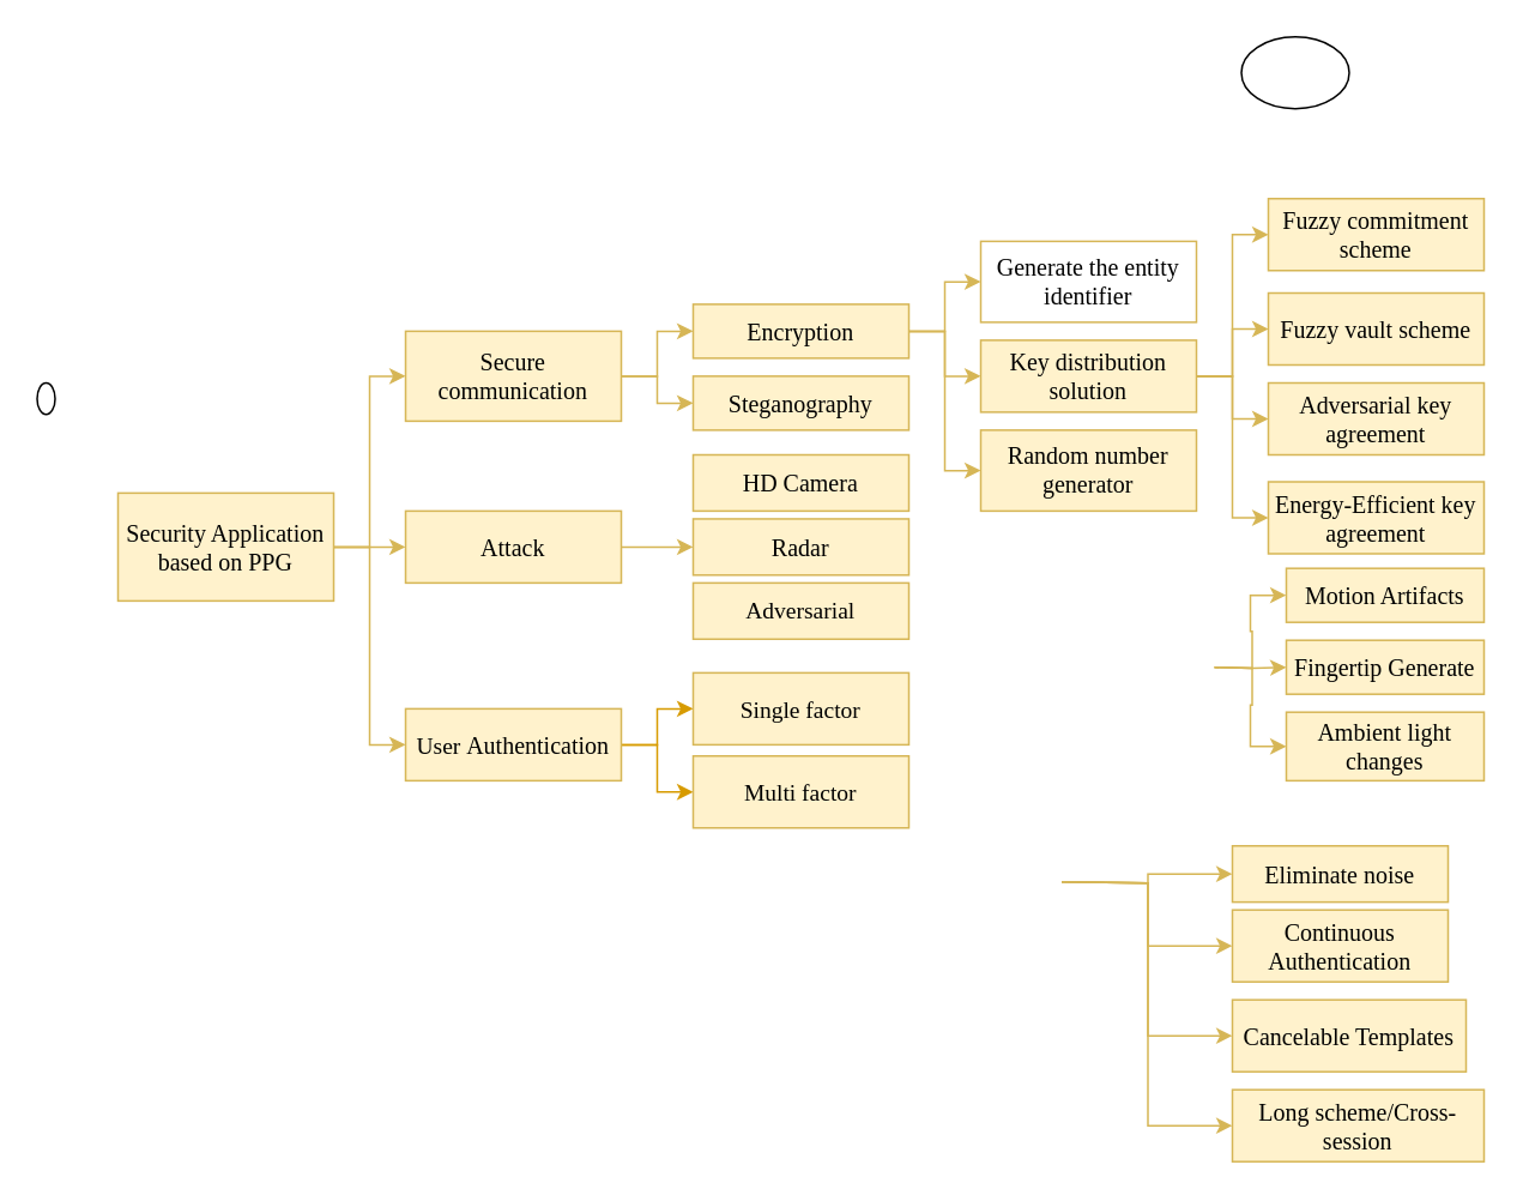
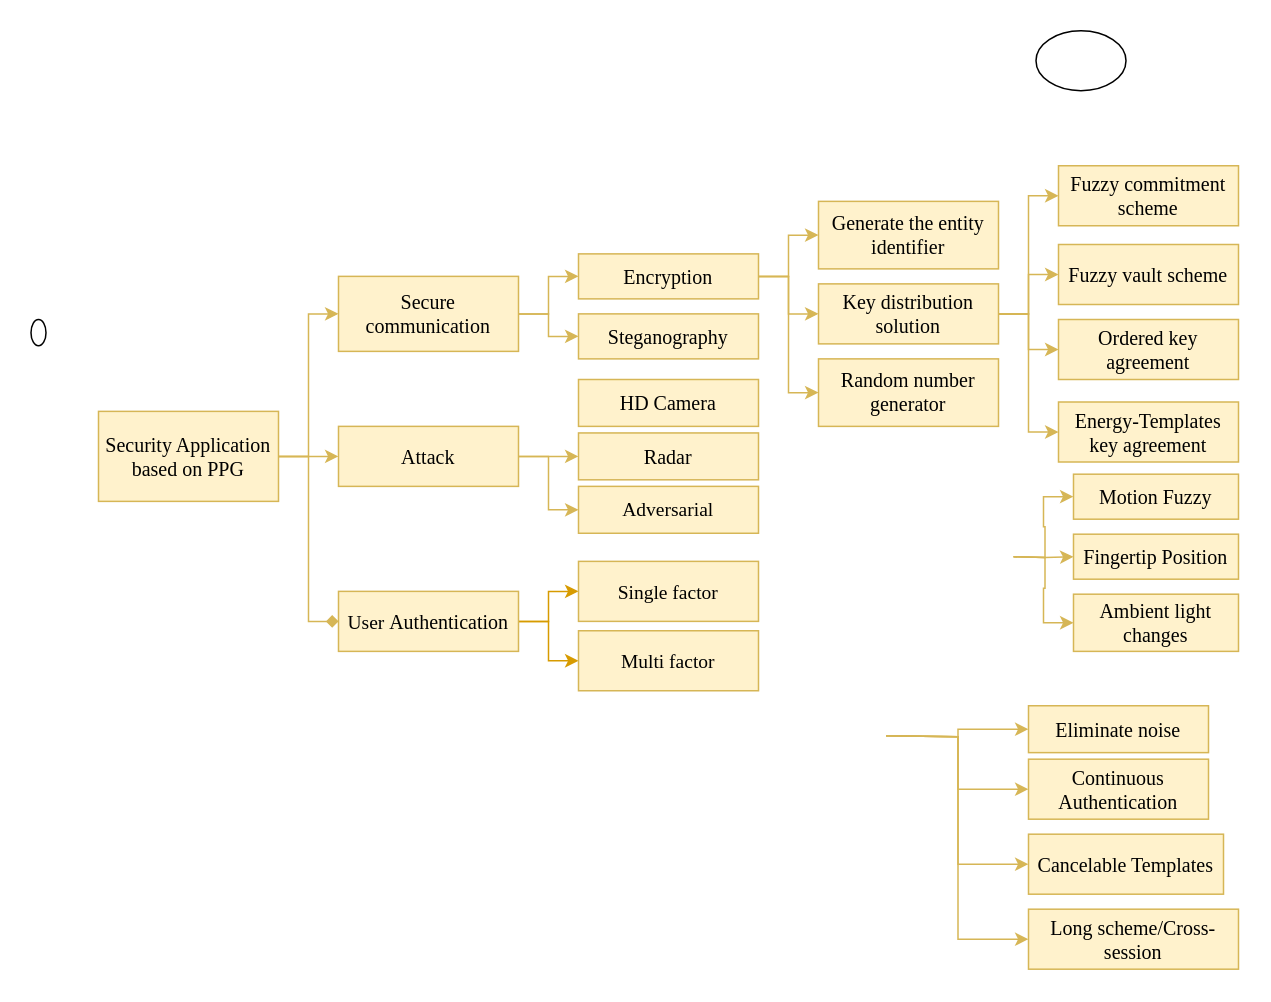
  <mxCell id="0" />
  <mxCell id="1" parent="0" />
  <mxCell id="2" style="edgeStyle=orthogonalEdgeStyle;rounded=0;orthogonalLoop=1;jettySize=auto;html=1;entryX=0;entryY=0.5;entryDx=0;entryDy=0;fillColor=#fff2cc;strokeColor=#d6b656;" parent="1" source="5" target="12" edge="1"><mxGeometry relative="1" as="geometry" /></mxCell>
  <mxCell id="3" style="edgeStyle=orthogonalEdgeStyle;rounded=0;orthogonalLoop=1;jettySize=auto;html=1;entryX=0;entryY=0.5;entryDx=0;entryDy=0;fillColor=#fff2cc;strokeColor=#d6b656;" parent="1" source="5" target="15" edge="1"><mxGeometry relative="1" as="geometry" /></mxCell>
- <mxCell id="4" style="edgeStyle=orthogonalEdgeStyle;rounded=0;orthogonalLoop=1;jettySize=auto;html=1;fillColor=#fff2cc;strokeColor=#d6b656;entryX=0;entryY=0.5;entryDx=0;entryDy=0;" parent="1" source="5" target="49" edge="1"><mxGeometry relative="1" as="geometry"><mxPoint x="185" y="430" as="targetPoint" /></mxGeometry></mxCell>
+ <mxCell id="4" style="edgeStyle=orthogonalEdgeStyle;rounded=0;orthogonalLoop=1;jettySize=auto;html=1;fillColor=#fff2cc;strokeColor=#d6b656;entryX=0;entryY=0.5;entryDx=0;entryDy=0;endArrow=diamond;" parent="1" source="5" target="49" edge="1"><mxGeometry relative="1" as="geometry"><mxPoint x="185" y="430" as="targetPoint" /></mxGeometry></mxCell>
  <mxCell id="5" value="&lt;span style=&quot;font-size: 10pt&quot;&gt;&lt;font face=&quot;Times New Roman&quot;&gt;Security Application based on PPG&lt;/font&gt;&lt;/span&gt;" style="rounded=0;whiteSpace=wrap;html=1;fillColor=#fff2cc;strokeColor=#d6b656;" parent="1" vertex="1"><mxGeometry x="65" y="273.75" width="120" height="60" as="geometry" /></mxCell>
  <mxCell id="6" style="edgeStyle=orthogonalEdgeStyle;rounded=0;orthogonalLoop=1;jettySize=auto;html=1;entryX=0;entryY=0.5;entryDx=0;entryDy=0;fillColor=#fff2cc;strokeColor=#d6b656;" parent="1" target="34" edge="1"><mxGeometry relative="1" as="geometry"><mxPoint x="590" y="490.05" as="sourcePoint" /></mxGeometry></mxCell>
  <mxCell id="7" style="edgeStyle=orthogonalEdgeStyle;rounded=0;orthogonalLoop=1;jettySize=auto;html=1;entryX=0;entryY=0.5;entryDx=0;entryDy=0;fillColor=#fff2cc;strokeColor=#d6b656;" parent="1" target="41" edge="1"><mxGeometry relative="1" as="geometry"><mxPoint x="590" y="490.05" as="sourcePoint" /></mxGeometry></mxCell>
  <mxCell id="8" style="edgeStyle=orthogonalEdgeStyle;rounded=0;orthogonalLoop=1;jettySize=auto;html=1;entryX=0;entryY=0.5;entryDx=0;entryDy=0;fillColor=#fff2cc;strokeColor=#d6b656;" parent="1" target="42" edge="1"><mxGeometry relative="1" as="geometry"><mxPoint x="590" y="490.05" as="sourcePoint" /></mxGeometry></mxCell>
  <mxCell id="9" style="edgeStyle=orthogonalEdgeStyle;rounded=0;orthogonalLoop=1;jettySize=auto;html=1;entryX=0;entryY=0.5;entryDx=0;entryDy=0;fillColor=#fff2cc;strokeColor=#d6b656;" parent="1" target="43" edge="1"><mxGeometry relative="1" as="geometry"><mxPoint x="590" y="490.05" as="sourcePoint" /></mxGeometry></mxCell>
  <mxCell id="10" style="edgeStyle=orthogonalEdgeStyle;rounded=0;orthogonalLoop=1;jettySize=auto;html=1;entryX=0;entryY=0.5;entryDx=0;entryDy=0;fillColor=#fff2cc;strokeColor=#d6b656;" parent="1" source="12" target="19" edge="1"><mxGeometry relative="1" as="geometry" /></mxCell>
  <mxCell id="11" style="edgeStyle=orthogonalEdgeStyle;rounded=0;orthogonalLoop=1;jettySize=auto;html=1;entryX=0;entryY=0.5;entryDx=0;entryDy=0;fillColor=#fff2cc;strokeColor=#d6b656;" parent="1" source="12" target="20" edge="1"><mxGeometry relative="1" as="geometry" /></mxCell>
  <mxCell id="12" value="&lt;span style=&quot;font-size: 10pt&quot;&gt;&lt;font face=&quot;Times New Roman&quot;&gt;Secure communication&lt;/font&gt;&lt;/span&gt;" style="rounded=0;whiteSpace=wrap;html=1;fillColor=#fff2cc;strokeColor=#d6b656;" parent="1" vertex="1"><mxGeometry x="225" y="183.75" width="120" height="50" as="geometry" /></mxCell>
  <mxCell id="13" style="edgeStyle=orthogonalEdgeStyle;rounded=0;orthogonalLoop=1;jettySize=auto;html=1;entryX=0;entryY=0.5;entryDx=0;entryDy=0;fillColor=#fff2cc;strokeColor=#d6b656;" parent="1" source="15" target="32" edge="1"><mxGeometry relative="1" as="geometry" /></mxCell>
+ <mxCell id="14" style="edgeStyle=orthogonalEdgeStyle;rounded=0;orthogonalLoop=1;jettySize=auto;html=1;entryX=0;entryY=0.5;entryDx=0;entryDy=0;fillColor=#fff2cc;strokeColor=#d6b656;" parent="1" source="15" target="33" edge="1"><mxGeometry relative="1" as="geometry" /></mxCell>
  <mxCell id="15" value="&lt;span style=&quot;font-family: &amp;#34;noto_regular&amp;#34; ; font-size: 10pt&quot;&gt;Attack&lt;/span&gt;" style="rounded=0;whiteSpace=wrap;html=1;fillColor=#fff2cc;strokeColor=#d6b656;" parent="1" vertex="1"><mxGeometry x="225" y="283.75" width="120" height="40" as="geometry" /></mxCell>
  <mxCell id="16" style="edgeStyle=orthogonalEdgeStyle;rounded=0;orthogonalLoop=1;jettySize=auto;html=1;entryX=0;entryY=0.5;entryDx=0;entryDy=0;fillColor=#fff2cc;strokeColor=#d6b656;" parent="1" source="19" target="21" edge="1"><mxGeometry relative="1" as="geometry" /></mxCell>
  <mxCell id="17" style="edgeStyle=orthogonalEdgeStyle;rounded=0;orthogonalLoop=1;jettySize=auto;html=1;entryX=0;entryY=0.5;entryDx=0;entryDy=0;fillColor=#fff2cc;strokeColor=#d6b656;" parent="1" source="19" target="26" edge="1"><mxGeometry relative="1" as="geometry" /></mxCell>
  <mxCell id="18" style="edgeStyle=orthogonalEdgeStyle;rounded=0;orthogonalLoop=1;jettySize=auto;html=1;entryX=0;entryY=0.5;entryDx=0;entryDy=0;fillColor=#fff2cc;strokeColor=#d6b656;" parent="1" source="19" target="46" edge="1"><mxGeometry relative="1" as="geometry" /></mxCell>
  <mxCell id="19" value="&lt;span style=&quot;font-family: &amp;#34;noto_regular&amp;#34; ; font-size: 10pt&quot;&gt;Encryption&lt;/span&gt;" style="rounded=0;whiteSpace=wrap;html=1;fillColor=#fff2cc;strokeColor=#d6b656;" parent="1" vertex="1"><mxGeometry x="385" y="168.75" width="120" height="30" as="geometry" /></mxCell>
  <mxCell id="20" value="&lt;span style=&quot;font-family: &amp;#34;noto_regular&amp;#34; ; font-size: 10pt&quot;&gt;Steganography&lt;/span&gt;" style="rounded=0;whiteSpace=wrap;html=1;fillColor=#fff2cc;strokeColor=#d6b656;" parent="1" vertex="1"><mxGeometry x="385" y="208.75" width="120" height="30" as="geometry" /></mxCell>
- <mxCell id="21" value="&lt;span style=&quot;font-family: &amp;#34;noto_regular&amp;#34; ; font-size: 10pt&quot;&gt;Generate the entity identifier&lt;/span&gt;" style="rounded=0;whiteSpace=wrap;html=1;fillColor=#ffffff;strokeColor=#d6b656;" parent="1" vertex="1"><mxGeometry x="545" y="133.75" width="120" height="45" as="geometry" /></mxCell>
+ <mxCell id="21" value="&lt;span style=&quot;font-family: &amp;#34;noto_regular&amp;#34; ; font-size: 10pt&quot;&gt;Generate the entity identifier&lt;/span&gt;" style="rounded=0;whiteSpace=wrap;html=1;fillColor=#fff2cc;strokeColor=#d6b656;" parent="1" vertex="1"><mxGeometry x="545" y="133.75" width="120" height="45" as="geometry" /></mxCell>
  <mxCell id="22" style="edgeStyle=orthogonalEdgeStyle;rounded=0;orthogonalLoop=1;jettySize=auto;html=1;entryX=0;entryY=0.5;entryDx=0;entryDy=0;fillColor=#fff2cc;strokeColor=#d6b656;" parent="1" source="26" target="27" edge="1"><mxGeometry relative="1" as="geometry" /></mxCell>
  <mxCell id="23" style="edgeStyle=orthogonalEdgeStyle;rounded=0;orthogonalLoop=1;jettySize=auto;html=1;fillColor=#fff2cc;strokeColor=#d6b656;" parent="1" source="26" target="28" edge="1"><mxGeometry relative="1" as="geometry" /></mxCell>
  <mxCell id="24" style="edgeStyle=orthogonalEdgeStyle;rounded=0;orthogonalLoop=1;jettySize=auto;html=1;entryX=0;entryY=0.5;entryDx=0;entryDy=0;fillColor=#fff2cc;strokeColor=#d6b656;" parent="1" source="26" target="29" edge="1"><mxGeometry relative="1" as="geometry" /></mxCell>
  <mxCell id="25" style="edgeStyle=orthogonalEdgeStyle;rounded=0;orthogonalLoop=1;jettySize=auto;html=1;entryX=0;entryY=0.5;entryDx=0;entryDy=0;fillColor=#fff2cc;strokeColor=#d6b656;" parent="1" source="26" target="30" edge="1"><mxGeometry relative="1" as="geometry" /></mxCell>
  <mxCell id="26" value="&lt;span style=&quot;font-family: &amp;#34;noto_regular&amp;#34; ; font-size: 10pt&quot;&gt;Key distribution solution&lt;/span&gt;" style="rounded=0;whiteSpace=wrap;html=1;fillColor=#fff2cc;strokeColor=#d6b656;" parent="1" vertex="1"><mxGeometry x="545" y="188.75" width="120" height="40" as="geometry" /></mxCell>
  <mxCell id="27" value="&lt;span style=&quot;font-size: 10pt&quot;&gt;&lt;font face=&quot;Times New Roman&quot;&gt;Fuzzy commitment scheme&lt;/font&gt;&lt;/span&gt;" style="rounded=0;whiteSpace=wrap;html=1;fillColor=#fff2cc;strokeColor=#d6b656;" parent="1" vertex="1"><mxGeometry x="705" y="110" width="120" height="40" as="geometry" /></mxCell>
  <mxCell id="28" value="&lt;span style=&quot;font-family: &amp;#34;noto_regular&amp;#34; ; font-size: 10pt&quot;&gt;Fuzzy vault scheme&lt;/span&gt;" style="rounded=0;whiteSpace=wrap;html=1;fillColor=#fff2cc;strokeColor=#d6b656;" parent="1" vertex="1"><mxGeometry x="705" y="162.5" width="120" height="40" as="geometry" /></mxCell>
- <mxCell id="29" value="&lt;span style=&quot;font-size: 10pt&quot;&gt;&lt;font face=&quot;Times New Roman&quot;&gt;Adversarial key agreement&lt;/font&gt;&lt;/span&gt;" style="rounded=0;whiteSpace=wrap;html=1;fillColor=#fff2cc;strokeColor=#d6b656;" parent="1" vertex="1"><mxGeometry x="705" y="212.5" width="120" height="40" as="geometry" /></mxCell>
- <mxCell id="30" value="&lt;span style=&quot;font-family: &amp;#34;noto_regular&amp;#34; ; font-size: 10pt&quot;&gt;Energy-Efficient key agreement&lt;/span&gt;" style="rounded=0;whiteSpace=wrap;html=1;fillColor=#fff2cc;strokeColor=#d6b656;" parent="1" vertex="1"><mxGeometry x="705" y="267.5" width="120" height="40" as="geometry" /></mxCell>
+ <mxCell id="29" value="&lt;span style=&quot;font-size: 10pt&quot;&gt;&lt;font face=&quot;Times New Roman&quot;&gt;Ordered key agreement&lt;/font&gt;&lt;/span&gt;" style="rounded=0;whiteSpace=wrap;html=1;fillColor=#fff2cc;strokeColor=#d6b656;" parent="1" vertex="1"><mxGeometry x="705" y="212.5" width="120" height="40" as="geometry" /></mxCell>
+ <mxCell id="30" value="&lt;span style=&quot;font-family: &amp;#34;noto_regular&amp;#34; ; font-size: 10pt&quot;&gt;Energy-Templates key agreement&lt;/span&gt;" style="rounded=0;whiteSpace=wrap;html=1;fillColor=#fff2cc;strokeColor=#d6b656;" parent="1" vertex="1"><mxGeometry x="705" y="267.5" width="120" height="40" as="geometry" /></mxCell>
  <mxCell id="31" value="&lt;span style=&quot;font-family: &amp;#34;noto_regular&amp;#34; ; font-size: 10pt&quot;&gt;HD Camera&lt;/span&gt;" style="rounded=0;whiteSpace=wrap;html=1;fillColor=#fff2cc;strokeColor=#d6b656;" parent="1" vertex="1"><mxGeometry x="385" y="252.5" width="120" height="31.25" as="geometry" /></mxCell>
  <mxCell id="32" value="&lt;span style=&quot;font-family: &amp;#34;noto_regular&amp;#34; ; font-size: 10pt&quot;&gt;Radar&lt;/span&gt;" style="rounded=0;whiteSpace=wrap;html=1;fillColor=#fff2cc;strokeColor=#d6b656;" parent="1" vertex="1"><mxGeometry x="385" y="288.13" width="120" height="31.25" as="geometry" /></mxCell>
  <mxCell id="33" value="&lt;span style=&quot;font-family: &amp;#34;times new roman&amp;#34; ; font-size: 13px ; text-align: left&quot;&gt;Adversarial &lt;/span&gt;" style="rounded=0;whiteSpace=wrap;html=1;fillColor=#fff2cc;strokeColor=#d6b656;" parent="1" vertex="1"><mxGeometry x="385" y="323.75" width="120" height="31.25" as="geometry" /></mxCell>
  <mxCell id="34" value="&lt;span style=&quot;font-family: &amp;#34;noto_regular&amp;#34; ; font-size: 10pt&quot;&gt;Eliminate noise&lt;/span&gt;" style="rounded=0;whiteSpace=wrap;html=1;fillColor=#fff2cc;strokeColor=#d6b656;" parent="1" vertex="1"><mxGeometry x="685" y="470" width="120" height="31.25" as="geometry" /></mxCell>
  <mxCell id="35" style="edgeStyle=orthogonalEdgeStyle;rounded=0;orthogonalLoop=1;jettySize=auto;html=1;entryX=0;entryY=0.5;entryDx=0;entryDy=0;fillColor=#fff2cc;strokeColor=#d6b656;" parent="1" target="38" edge="1"><mxGeometry relative="1" as="geometry"><mxPoint x="675" y="370.7" as="sourcePoint" /></mxGeometry></mxCell>
  <mxCell id="36" style="edgeStyle=orthogonalEdgeStyle;rounded=0;orthogonalLoop=1;jettySize=auto;html=1;entryX=0;entryY=0.5;entryDx=0;entryDy=0;fillColor=#fff2cc;strokeColor=#d6b656;" parent="1" target="39" edge="1"><mxGeometry relative="1" as="geometry"><mxPoint x="675" y="370.7" as="sourcePoint" /></mxGeometry></mxCell>
  <mxCell id="37" style="edgeStyle=orthogonalEdgeStyle;rounded=0;orthogonalLoop=1;jettySize=auto;html=1;entryX=0;entryY=0.5;entryDx=0;entryDy=0;fillColor=#fff2cc;strokeColor=#d6b656;" parent="1" target="40" edge="1"><mxGeometry relative="1" as="geometry"><mxPoint x="675" y="370.7" as="sourcePoint" /></mxGeometry></mxCell>
- <mxCell id="38" value="&lt;font face=&quot;noto_regular&quot;&gt;&lt;span style=&quot;font-size: 13.333px&quot;&gt;Motion Artifacts&lt;/span&gt;&lt;/font&gt;" style="rounded=0;whiteSpace=wrap;html=1;fillColor=#fff2cc;strokeColor=#d6b656;" parent="1" vertex="1"><mxGeometry x="715" y="315.63" width="110" height="30" as="geometry" /></mxCell>
- <mxCell id="39" value="&lt;font face=&quot;noto_regular&quot;&gt;&lt;span style=&quot;font-size: 13.333px&quot;&gt;Fingertip Generate&lt;/span&gt;&lt;/font&gt;" style="rounded=0;whiteSpace=wrap;html=1;fillColor=#fff2cc;strokeColor=#d6b656;" parent="1" vertex="1"><mxGeometry x="715" y="355.63" width="110" height="30" as="geometry" /></mxCell>
+ <mxCell id="38" value="&lt;font face=&quot;noto_regular&quot;&gt;&lt;span style=&quot;font-size: 13.333px&quot;&gt;Motion Fuzzy&lt;/span&gt;&lt;/font&gt;" style="rounded=0;whiteSpace=wrap;html=1;fillColor=#fff2cc;strokeColor=#d6b656;" parent="1" vertex="1"><mxGeometry x="715" y="315.63" width="110" height="30" as="geometry" /></mxCell>
+ <mxCell id="39" value="&lt;font face=&quot;noto_regular&quot;&gt;&lt;span style=&quot;font-size: 13.333px&quot;&gt;Fingertip Position&lt;/span&gt;&lt;/font&gt;" style="rounded=0;whiteSpace=wrap;html=1;fillColor=#fff2cc;strokeColor=#d6b656;" parent="1" vertex="1"><mxGeometry x="715" y="355.63" width="110" height="30" as="geometry" /></mxCell>
  <mxCell id="40" value="&lt;font face=&quot;noto_regular&quot;&gt;&lt;span style=&quot;font-size: 13.333px&quot;&gt;Ambient light changes&lt;/span&gt;&lt;/font&gt;" style="rounded=0;whiteSpace=wrap;html=1;fillColor=#fff2cc;strokeColor=#d6b656;" parent="1" vertex="1"><mxGeometry x="715" y="395.63" width="110" height="38.12" as="geometry" /></mxCell>
  <mxCell id="41" value="&lt;span style=&quot;font-family: &amp;#34;noto_regular&amp;#34; ; font-size: 10pt&quot;&gt;Continuous Authentication&lt;/span&gt;" style="rounded=0;whiteSpace=wrap;html=1;fillColor=#fff2cc;strokeColor=#d6b656;" parent="1" vertex="1"><mxGeometry x="685" y="505.63" width="120" height="40" as="geometry" /></mxCell>
  <mxCell id="42" value="&lt;span style=&quot;font-family: &amp;#34;noto_regular&amp;#34; ; font-size: 10pt&quot;&gt;Cancelable Templates&lt;/span&gt;" style="rounded=0;whiteSpace=wrap;html=1;fillColor=#fff2cc;strokeColor=#d6b656;" parent="1" vertex="1"><mxGeometry x="685" y="555.63" width="130" height="40" as="geometry" /></mxCell>
  <mxCell id="43" value="&lt;p&gt;&lt;span style=&quot;font-family: &amp;#34;noto_regular&amp;#34; ; font-size: 10pt&quot;&gt;Long scheme/&lt;/span&gt;&lt;span style=&quot;font-family: &amp;#34;noto_regular&amp;#34; ; font-size: 10pt&quot;&gt;Cross-session&lt;/span&gt;&lt;/p&gt;" style="rounded=0;whiteSpace=wrap;html=1;fillColor=#fff2cc;strokeColor=#d6b656;" parent="1" vertex="1"><mxGeometry x="685" y="605.63" width="140" height="40" as="geometry" /></mxCell>
  <mxCell id="44" value="" style="ellipse;whiteSpace=wrap;html=1;" parent="1" vertex="1"><mxGeometry x="690" width="60" height="40" as="geometry" y="20" /></mxCell>
  <mxCell id="45" value="" style="ellipse;whiteSpace=wrap;html=1;" parent="1" vertex="1"><mxGeometry y="212.5" width="10" height="17.5" as="geometry" x="20" /></mxCell>
  <mxCell id="46" value="&lt;font face=&quot;noto_regular&quot;&gt;&lt;span style=&quot;font-size: 13.333px&quot;&gt;Random number generator&lt;/span&gt;&lt;/font&gt;" style="rounded=0;whiteSpace=wrap;html=1;fillColor=#fff2cc;strokeColor=#d6b656;" parent="1" vertex="1"><mxGeometry x="545" y="238.75" width="120" height="45" as="geometry" /></mxCell>
  <mxCell id="47" style="edgeStyle=orthogonalEdgeStyle;rounded=0;orthogonalLoop=1;jettySize=auto;html=1;entryX=0;entryY=0.5;entryDx=0;entryDy=0;fillColor=#ffe6cc;strokeColor=#d79b00;" edge="1" parent="1" source="49" target="50"><mxGeometry relative="1" as="geometry" /></mxCell>
  <mxCell id="48" style="edgeStyle=orthogonalEdgeStyle;rounded=0;orthogonalLoop=1;jettySize=auto;html=1;entryX=0;entryY=0.5;entryDx=0;entryDy=0;fillColor=#ffe6cc;strokeColor=#d79b00;" edge="1" parent="1" source="49" target="51"><mxGeometry relative="1" as="geometry" /></mxCell>
  <mxCell id="49" value="&lt;font face=&quot;Times New Roman&quot;&gt;User&amp;nbsp;&lt;span style=&quot;font-size: 10pt&quot;&gt;Authentication&lt;/span&gt;&lt;/font&gt;" style="rounded=0;whiteSpace=wrap;html=1;fontSize=13;fillColor=#fff2cc;strokeColor=#d6b656;" vertex="1" parent="1"><mxGeometry x="225" y="393.75" width="120" height="40" as="geometry" /></mxCell>
  <mxCell id="50" value="&lt;font face=&quot;Times New Roman&quot;&gt;Single factor&lt;/font&gt;" style="rounded=0;whiteSpace=wrap;html=1;fontSize=13;fillColor=#fff2cc;strokeColor=#d6b656;" vertex="1" parent="1"><mxGeometry x="385" y="373.75" width="120" height="40" as="geometry" /></mxCell>
  <mxCell id="51" value="&lt;font face=&quot;Times New Roman&quot;&gt;Multi factor&lt;/font&gt;" style="rounded=0;whiteSpace=wrap;html=1;fontSize=13;fillColor=#fff2cc;strokeColor=#d6b656;" vertex="1" parent="1"><mxGeometry x="385" y="420" width="120" height="40" as="geometry" /></mxCell>
